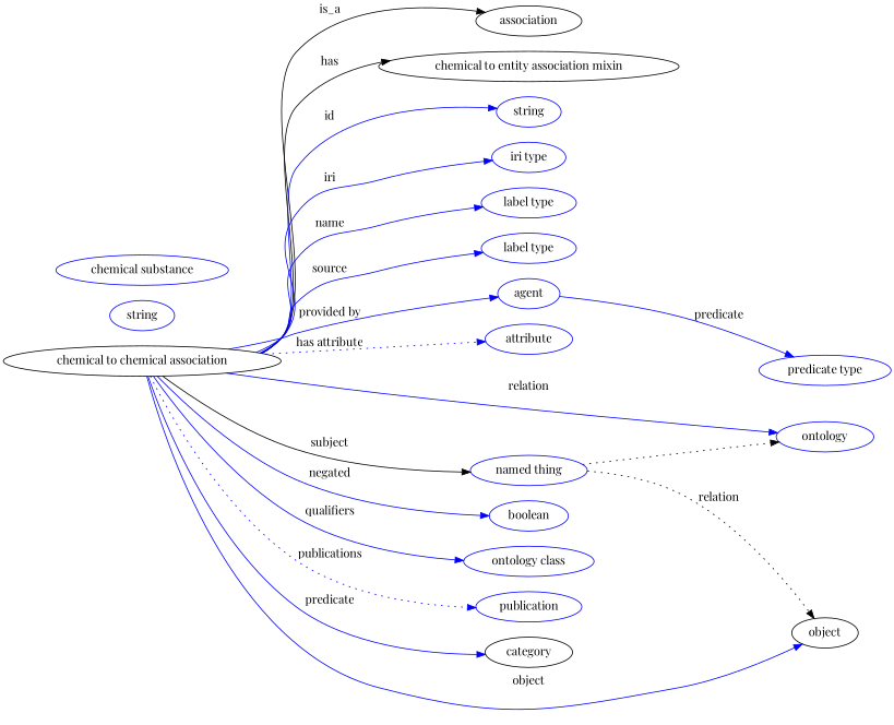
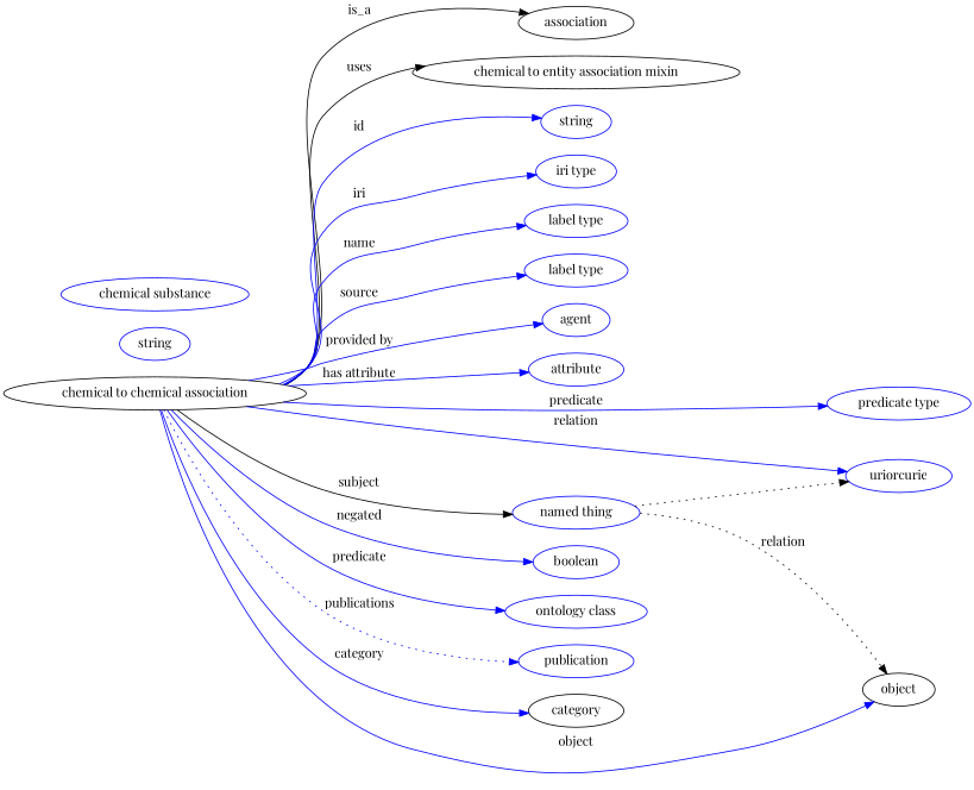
  digraph {
    fontname="Playfair Display"
    rankdir=LR
    node [fontname="Playfair Display" color=blue]
    edge [fontname="Playfair Display" color=blue style=solid]
    n1 [height=0.5 label="chemical to chemical association" width=4.5857 color=""]
    association [height=0.5 width=1.7512 color=""]
    "chemical to entity association mixin" [height=0.5 width=4.9648 color=""]
    n4 [height=0.5 label=string width=1.0652]
    n5 [height=0.5 label="iri type" width=1.2277]
    n6 [height=0.5 label="label type" width=1.5707]
    n7 [height=0.5 label="label type" width=1.5707]
    n8 [height=0.5 label=agent width=1.0291]
    n9 [height=0.5 label=attribute width=1.4443]
    n10 [height=0.5 label="named thing" width=1.9318]
    n11 [height=0.5 label="predicate type" width=2.1845]
-   n12 [height=0.5 label=ontology width=1.6068]
+   n12 [height=0.5 label=uriorcurie width=1.6068]
    n13 [height=0.5 label=boolean width=1.2999]
    n14 [height=0.5 label="ontology class" width=2.1484]
    n15 [height=0.5 label=publication width=1.7512]
    category [height=0.5 width=1.4443 color=""]
    object [height=0.5 width=1.1013 color=""]
    n18 [height=0.5 label=string width=1.0652]
    n19 [height=0.5 label="chemical substance" width=2.8525]
    n1 -> association [label=is_a color="" style=""]
-   n1 -> "chemical to entity association mixin" [label=has color="" style=""]
+   n1 -> "chemical to entity association mixin" [label=uses color="" style=""]
    n1 -> n4 [label=id]
    n1 -> n5 [label=iri]
    n1 -> n6 [label=name]
    n1 -> n7 [label=source]
    n1 -> n8 [label="provided by"]
-   n1 -> n9 [label="has attribute" style=dotted]
+   n1 -> n9 [label="has attribute"]
    n1 -> n10 [color=black label=subject]
-   n8 -> n11 [label=predicate]
+   n1 -> n11 [label=predicate]
    n1 -> n12 [label=relation]
    n1 -> n13 [label=negated]
-   n1 -> n14 [label=qualifiers]
+   n1 -> n14 [label=predicate]
    n1 -> n15 [label=publications style=dotted]
-   n1 -> category [label=predicate]
+   n1 -> category [label=category]
    n1 -> object [label=object]
    n10 -> n12 [style=dotted color=""]
    n10 -> object [label=relation style=dotted color=""]
  }
